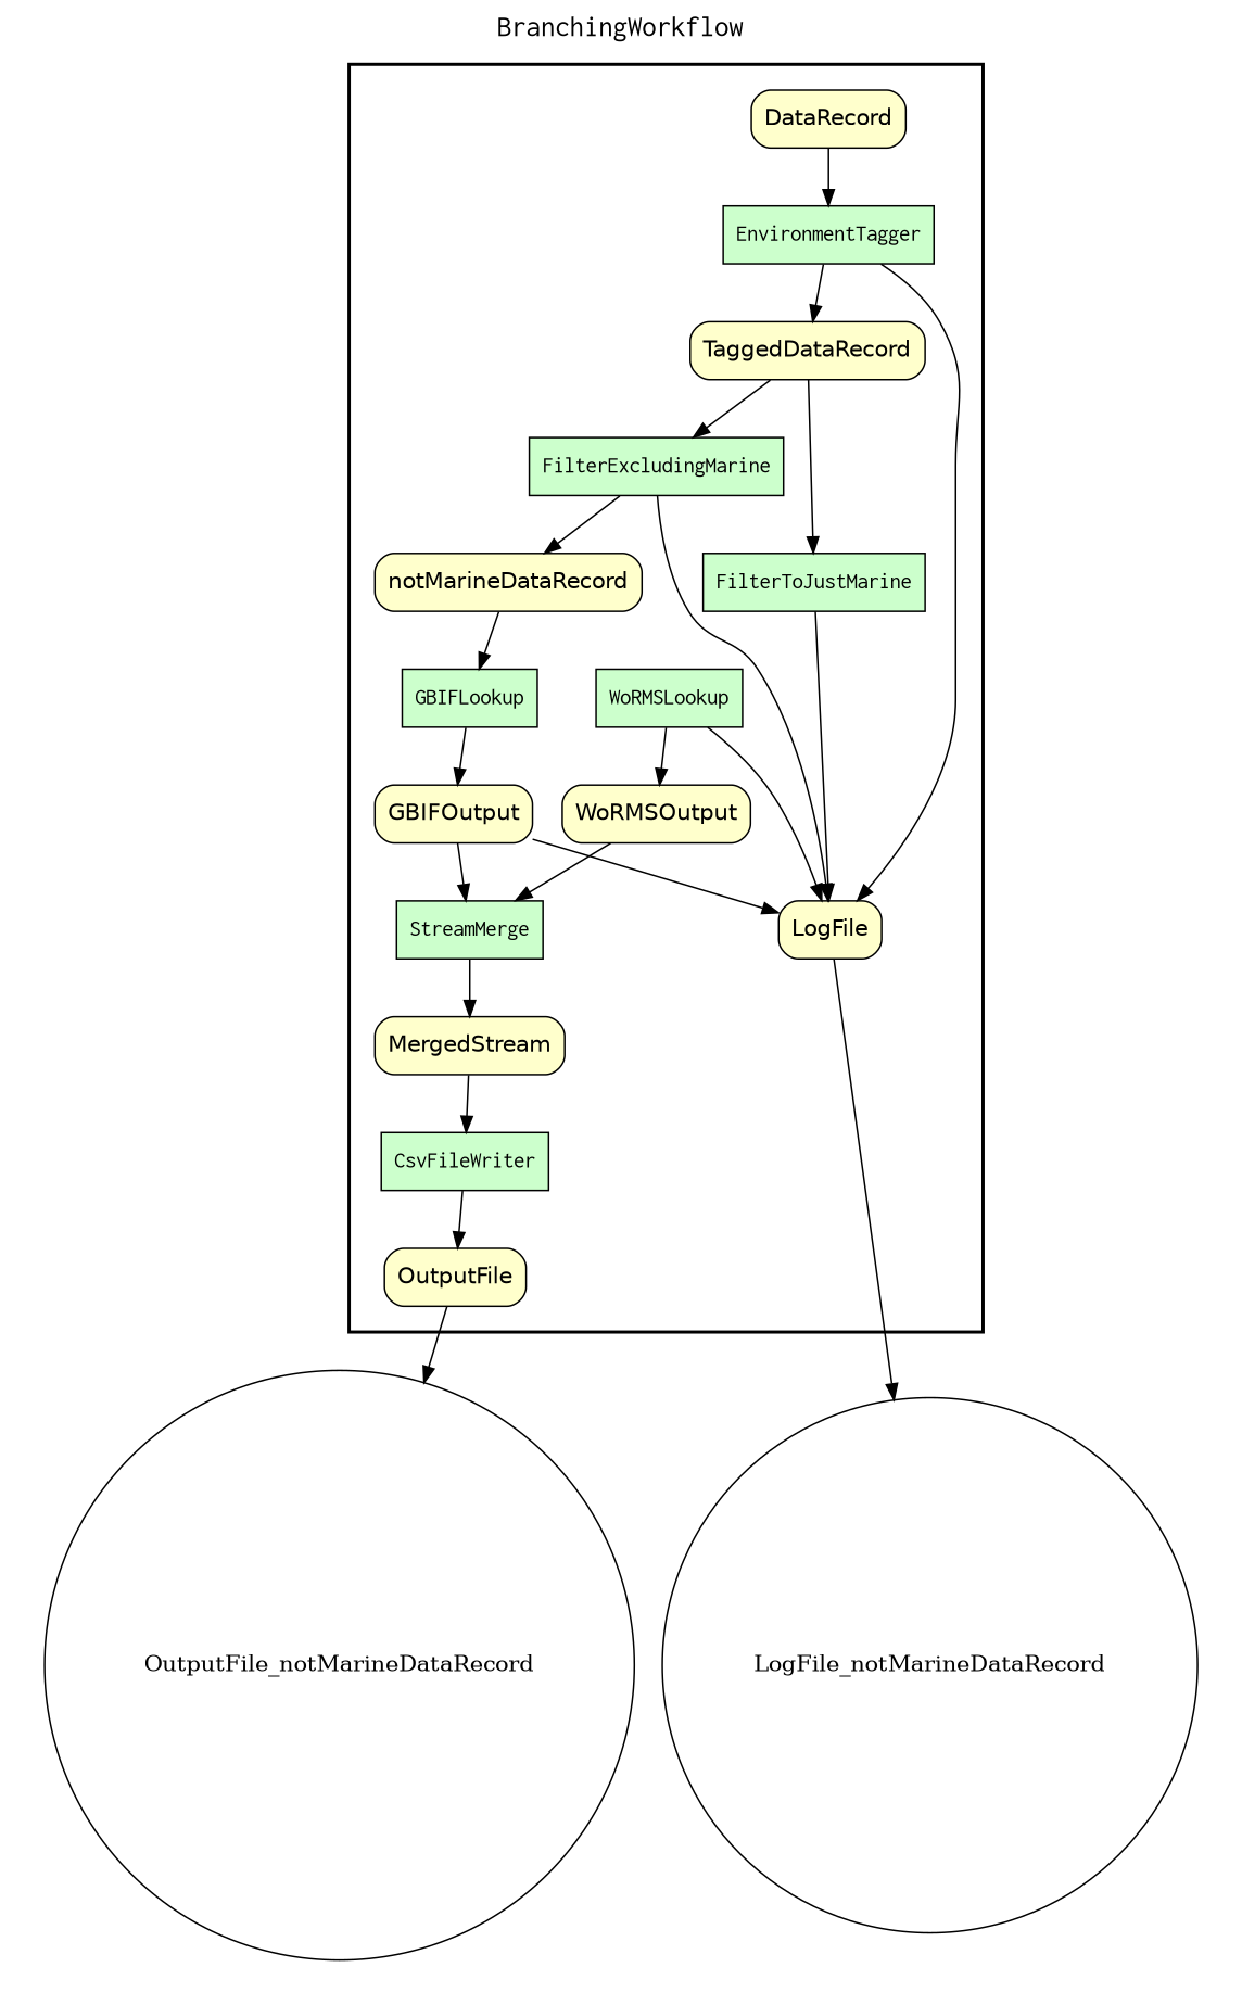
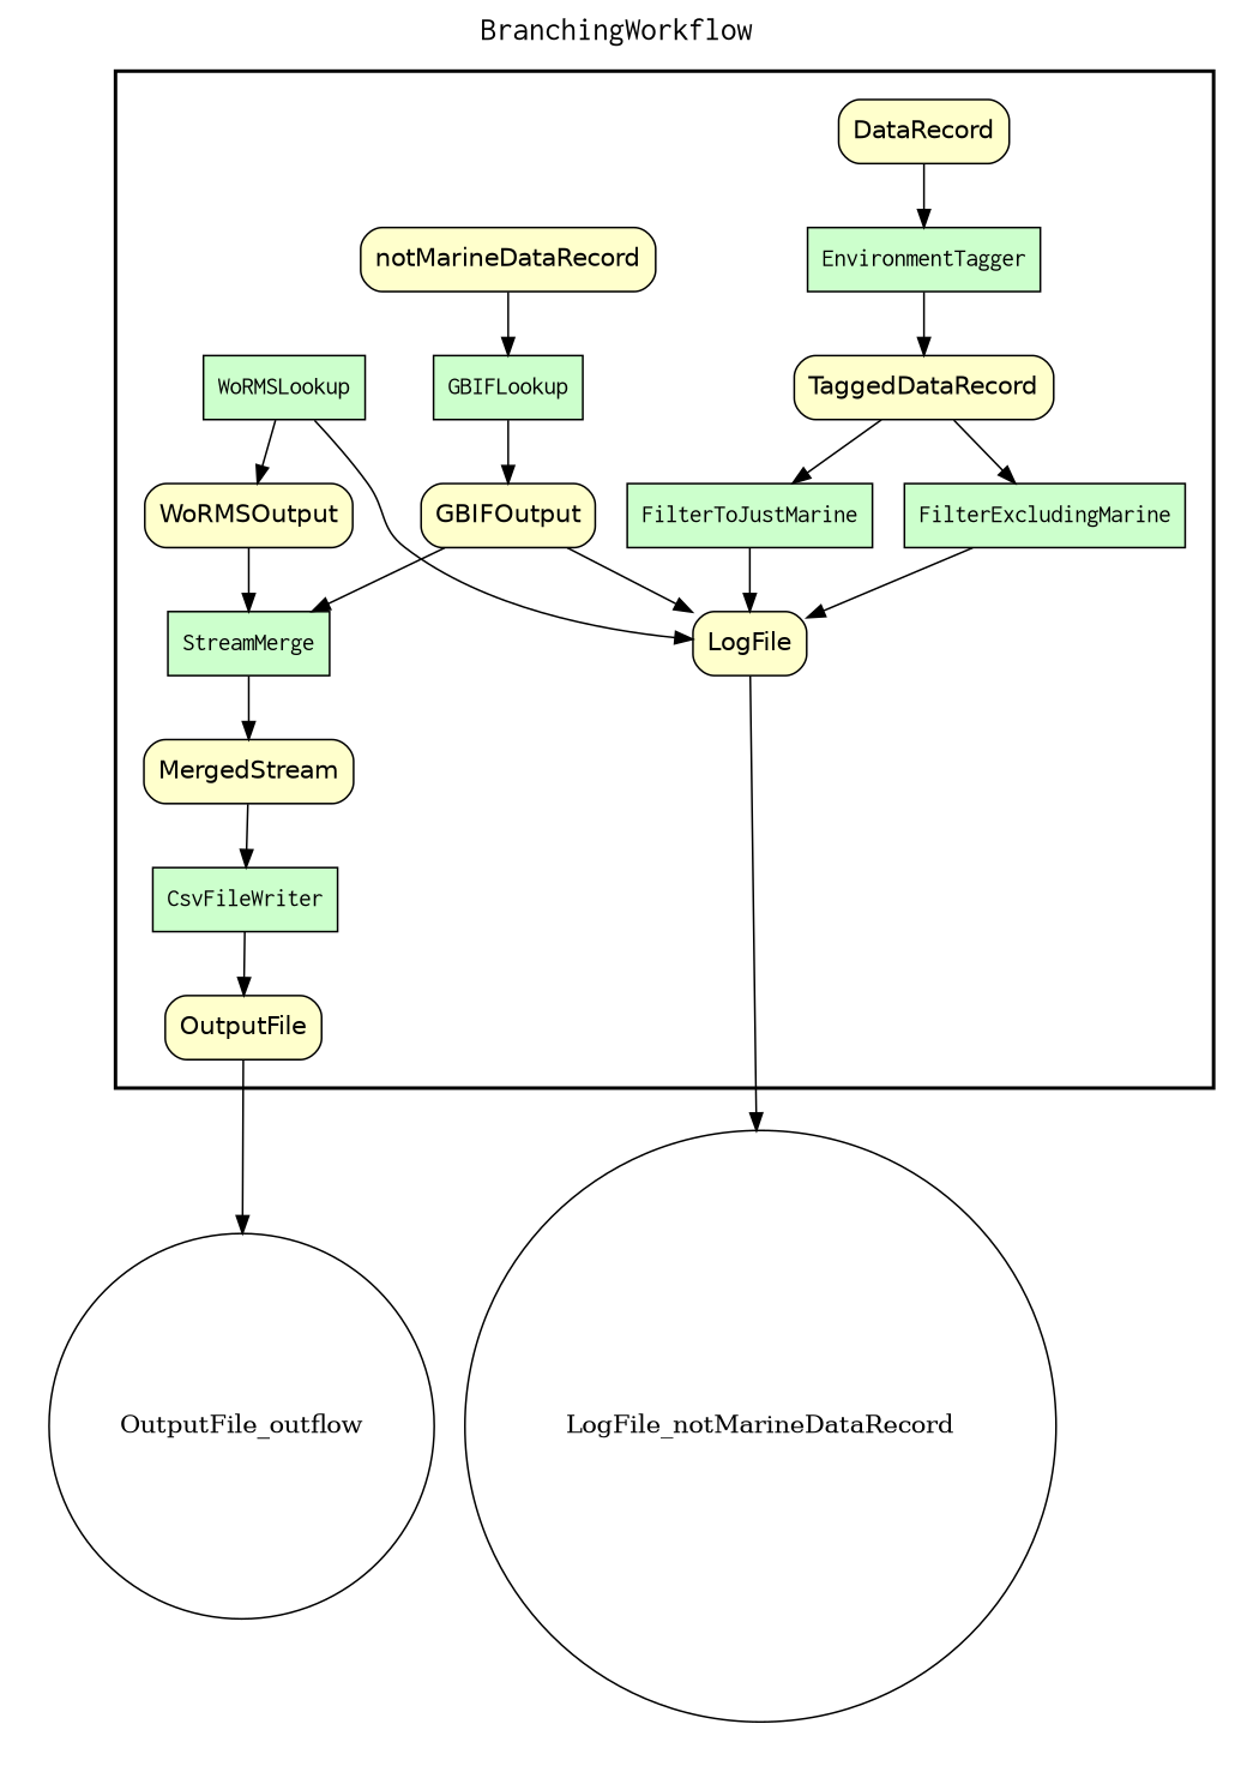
  digraph {
    fontname=Courier
    fontsize=18
    label=BranchingWorkflow
    labelloc=t
    rankdir=TB
    node [fillcolor="#FFFFCC" fontname=Helvetica peripheries=1 shape=box style="rounded,filled"]
    FilterExcludingMarine [fillcolor="#CCFFCC" fontname=Courier style=filled]
    FilterToJustMarine [fillcolor="#CCFFCC" fontname=Courier style=filled]
    StreamMerge [fillcolor="#CCFFCC" fontname=Courier style=filled]
    CsvFileWriter [fillcolor="#CCFFCC" fontname=Courier style=filled]
    GBIFLookup [fillcolor="#CCFFCC" fontname=Courier style=filled]
    WoRMSLookup [fillcolor="#CCFFCC" fontname=Courier style=filled]
    EnvironmentTagger [fillcolor="#CCFFCC" fontname=Courier style=filled]
    DataRecord
    LogFile
    TaggedDataRecord
    notMarineDataRecord
    WoRMSOutput
    GBIFOutput
    MergedStream
    OutputFile
    n16 [fillcolor="#FFFFFF" label=LogFile_notMarineDataRecord shape=circle width=0.2 fontname="" style=""]
-   OutputFile_outflow [fillcolor="#FFFFFF" shape=circle width=0.2 label=OutputFile_notMarineDataRecord fontname="" style=""]
+   OutputFile_outflow [fillcolor="#FFFFFF" shape=circle width=0.2 fontname="" style=""]
    subgraph cluster_1 {
      color=black
      label=""
      penwidth=2
      subgraph cluster_2 {
        color=white
        label=""
        penwidth=2
        FilterExcludingMarine
        FilterToJustMarine
        StreamMerge
        CsvFileWriter
        GBIFLookup
        WoRMSLookup
        EnvironmentTagger
        DataRecord
        LogFile
        TaggedDataRecord
        notMarineDataRecord
        WoRMSOutput
        GBIFOutput
        MergedStream
        OutputFile
      }
    }
    subgraph cluster_3 {
      color=white
      label=""
      penwidth=2
      subgraph cluster_4 {
        color=white
        label=""
        penwidth=2
      }
    }
    subgraph cluster_5 {
      color=white
      label=""
      penwidth=2
      subgraph cluster_6 {
        color=white
        label=""
        penwidth=2
        n16
        OutputFile_outflow
      }
    }
    FilterExcludingMarine -> LogFile
-   FilterExcludingMarine -> notMarineDataRecord
    FilterToJustMarine -> LogFile
    StreamMerge -> MergedStream
    CsvFileWriter -> OutputFile
    GBIFLookup -> GBIFOutput
    WoRMSLookup -> LogFile
    WoRMSLookup -> WoRMSOutput
-   EnvironmentTagger -> LogFile
    EnvironmentTagger -> TaggedDataRecord
    DataRecord -> EnvironmentTagger
    LogFile -> n16
    TaggedDataRecord -> FilterExcludingMarine
    TaggedDataRecord -> FilterToJustMarine
    notMarineDataRecord -> GBIFLookup
    WoRMSOutput -> StreamMerge
    GBIFOutput -> StreamMerge
    GBIFOutput -> LogFile
    MergedStream -> CsvFileWriter
    OutputFile -> OutputFile_outflow
  }
